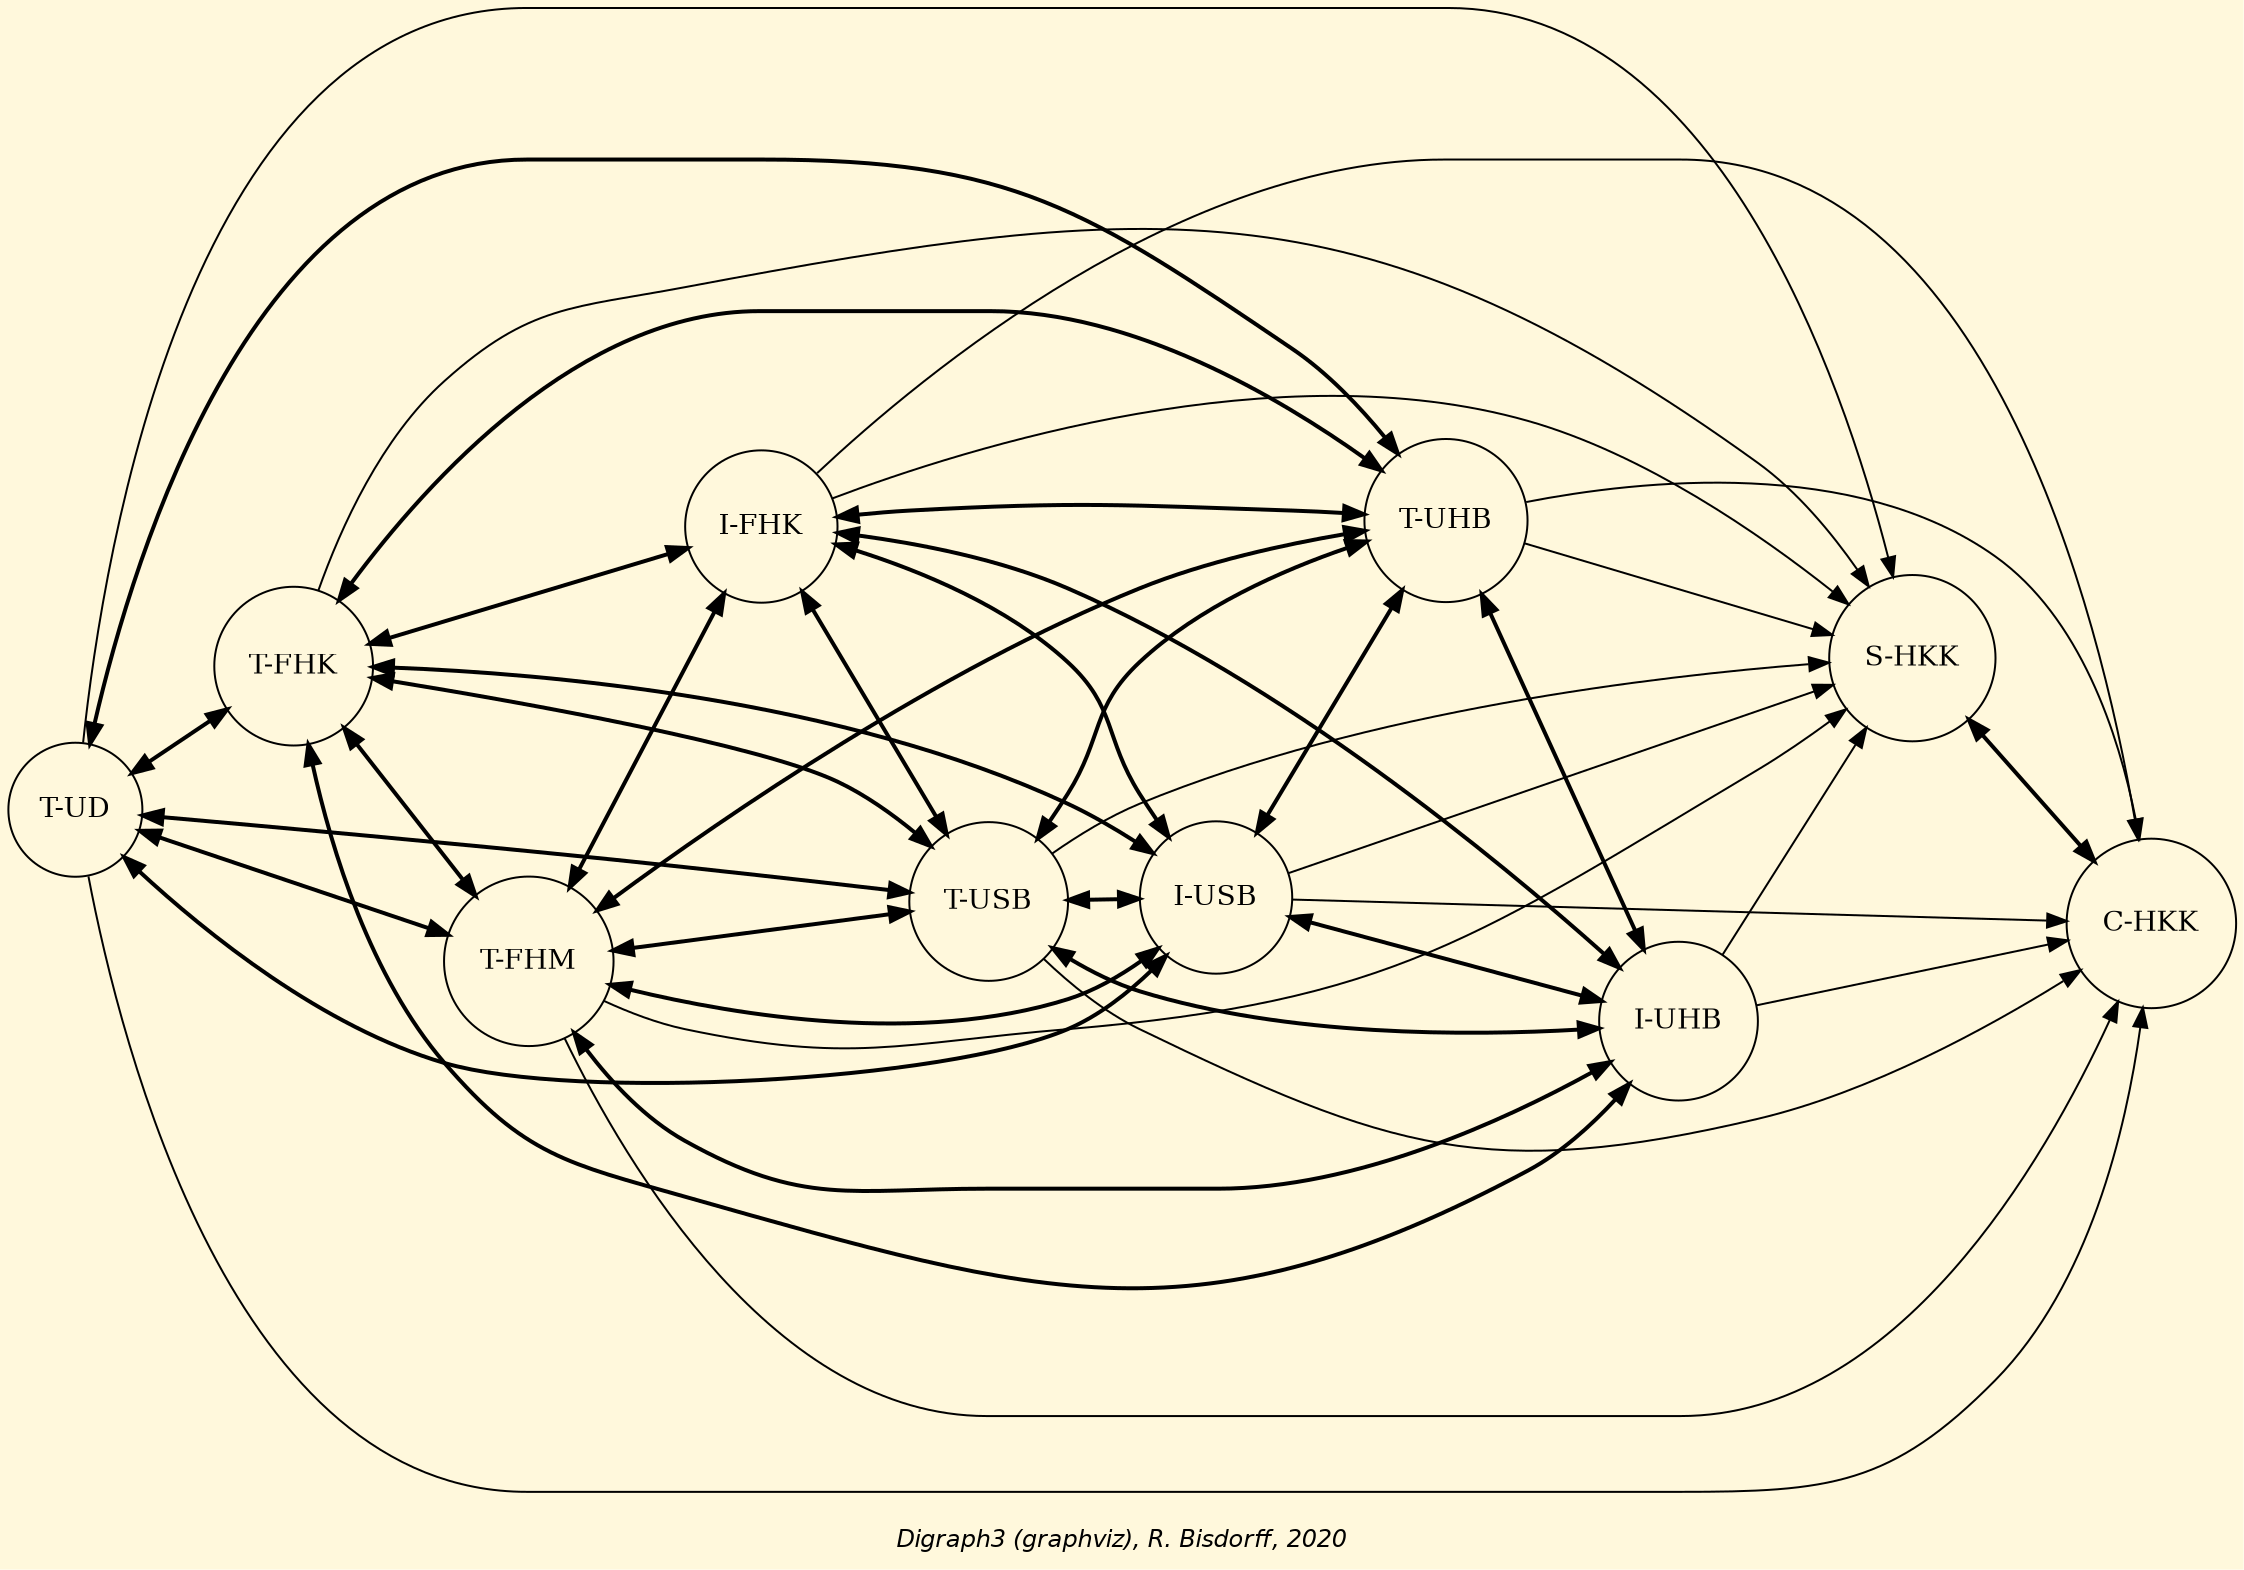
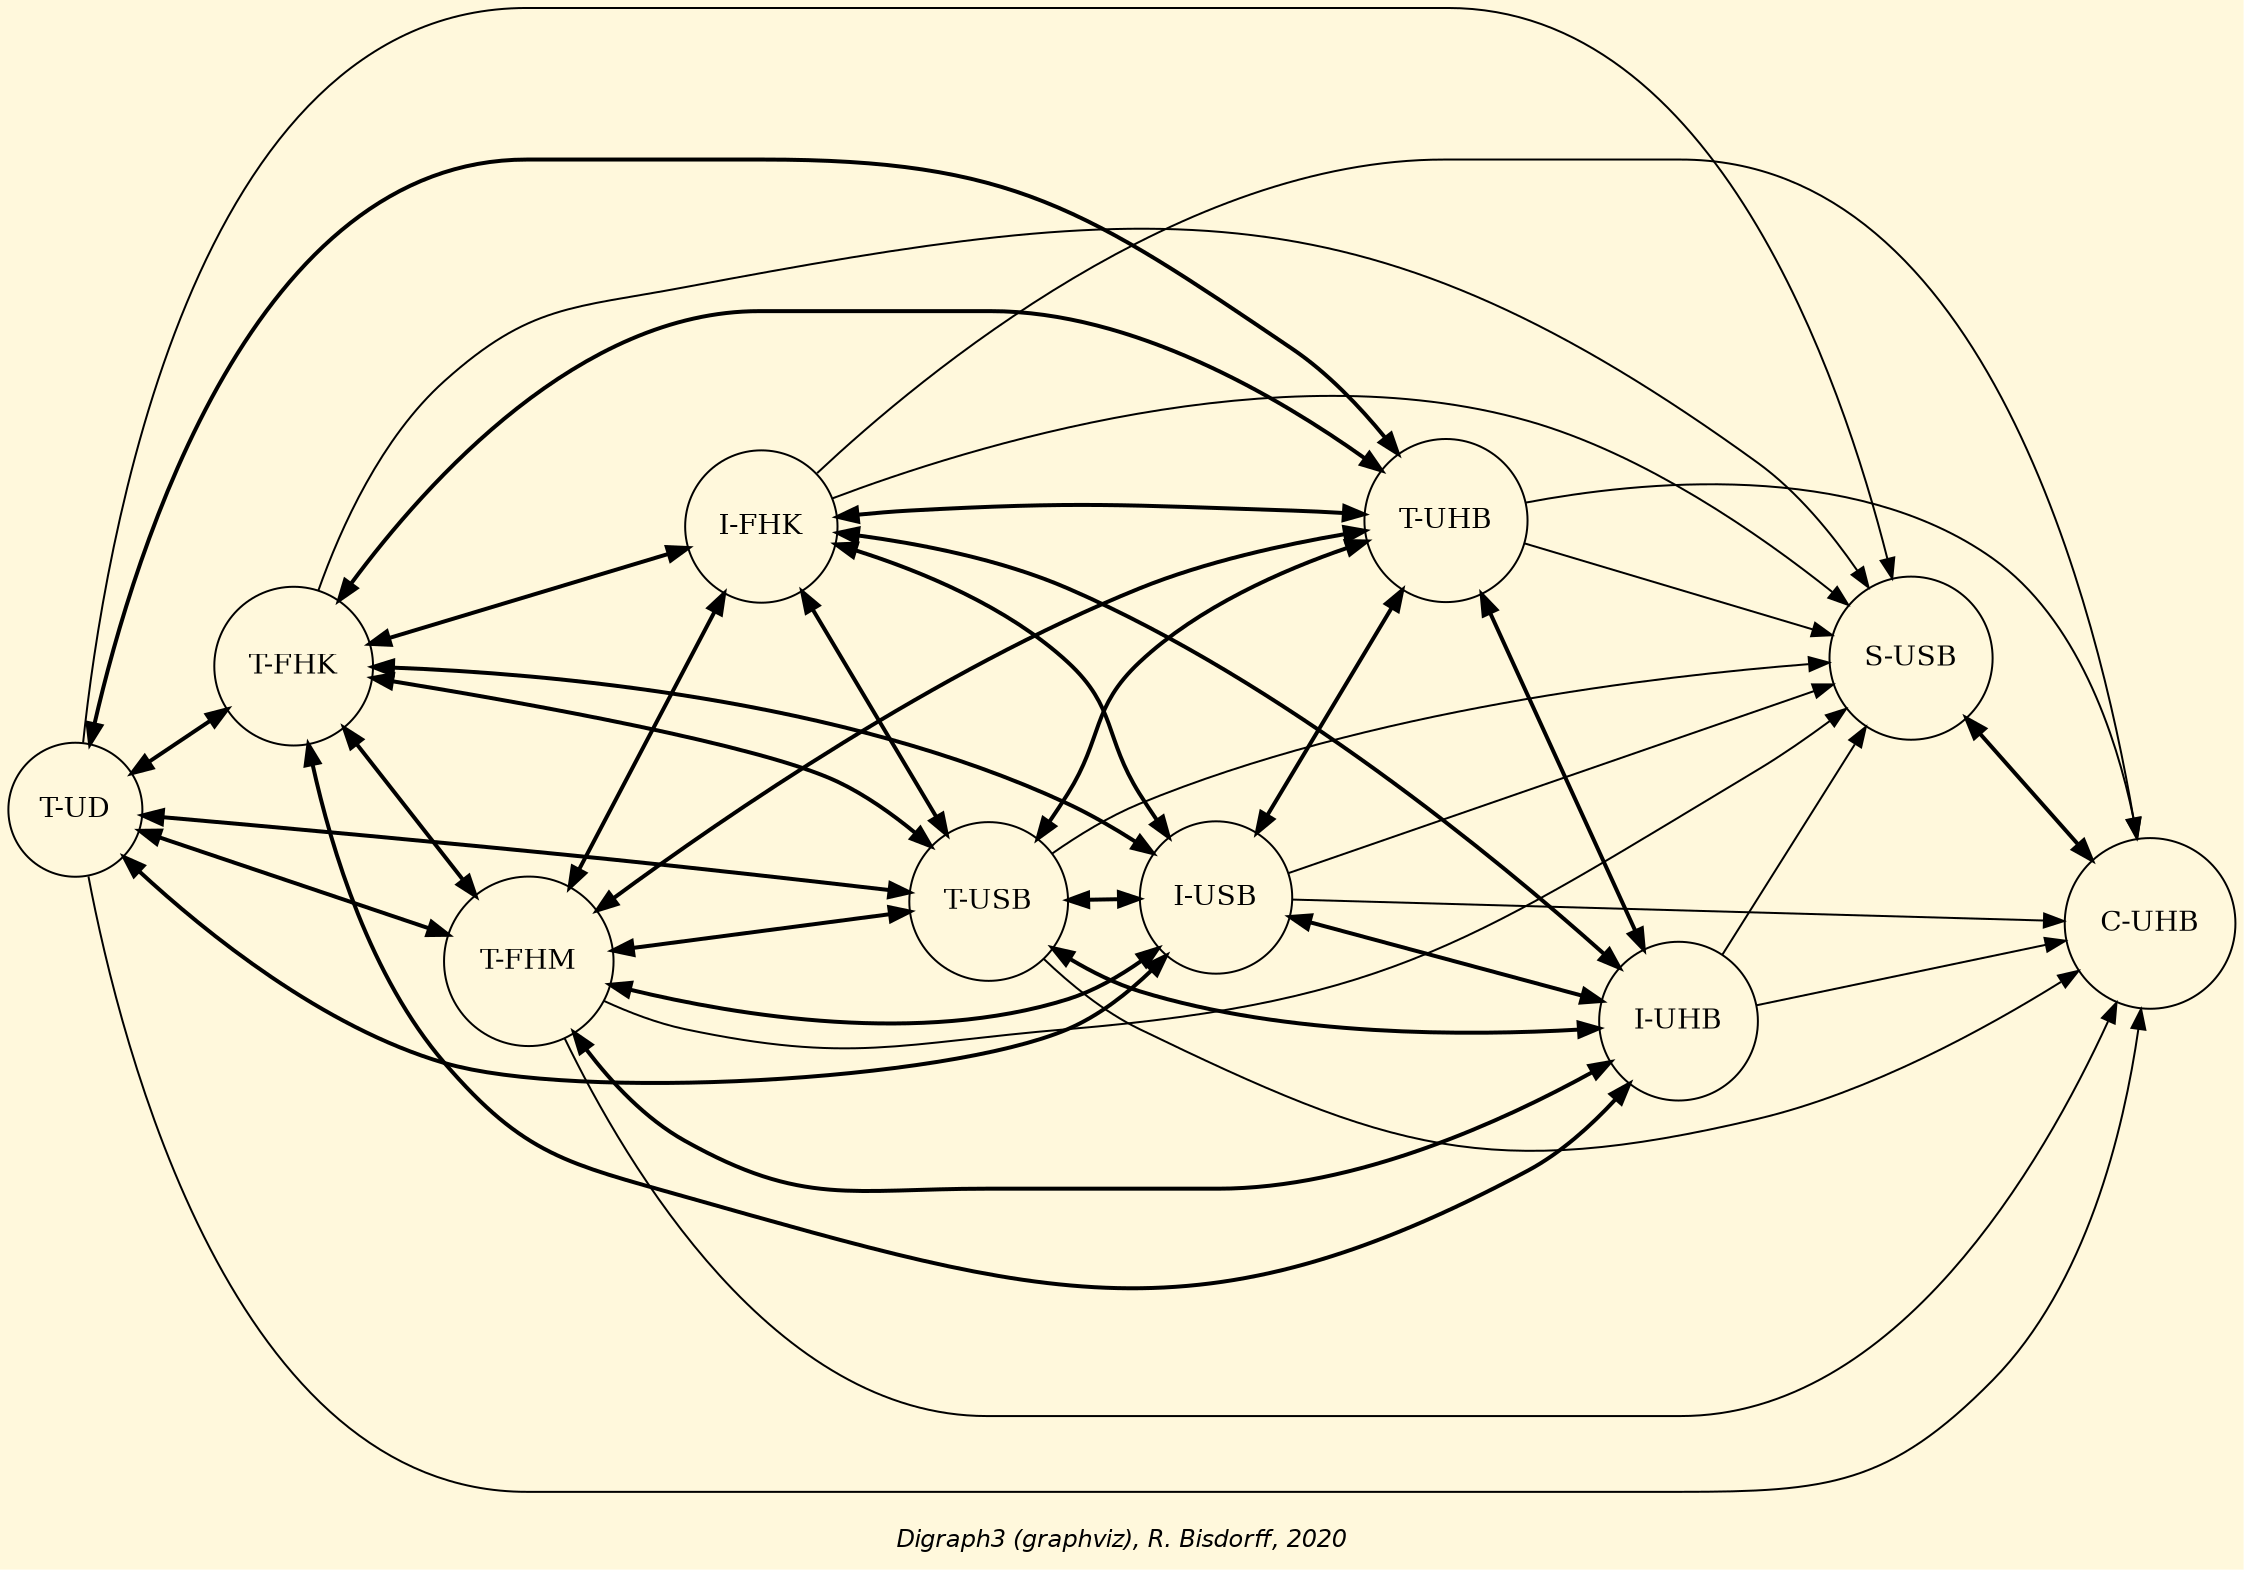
  digraph {
    bgcolor=cornsilk
    fontname="Helvetica-Oblique"
    fontsize=12
    label="\nDigraph3 (graphviz), R. Bisdorff, 2020"
    rankdir=LR
    node [shape=circle]
    edge [arrowhead=normal arrowtail=normal color=black dir=both style="setlinewidth(2)"]
    n1 [label="T-UD"]
    n2 [label="T-FHK"]
    n3 [label="T-FHM"]
    n4 [label="T-USB"]
    n5 [label="I-USB"]
    n6 [label="T-UHB"]
-   n7 [label="S-HKK"]
-   n8 [label="C-HKK"]
+   n7 [label="S-USB"]
+   n8 [label="C-UHB"]
    n9 [label="I-FHK"]
    n10 [label="I-UHB"]
    n1 -> n2
    n1 -> n3
    n1 -> n4
    n1 -> n5
    n1 -> n6
    n1 -> n7 [dir=forward arrowhead="" arrowtail="" style=""]
    n1 -> n8 [dir=forward arrowhead="" arrowtail="" style=""]
    n2 -> n3
    n2 -> n4
    n2 -> n5
    n2 -> n6
    n2 -> n7 [dir=forward arrowhead="" arrowtail="" style=""]
    n2 -> n9
    n2 -> n10
    n3 -> n4
    n3 -> n5
    n3 -> n6
    n3 -> n7 [dir=forward arrowhead="" arrowtail="" style=""]
    n3 -> n8 [dir=forward arrowhead="" arrowtail="" style=""]
    n3 -> n9
    n3 -> n10
    n4 -> n5
    n4 -> n6
    n4 -> n7 [dir=forward arrowhead="" arrowtail="" style=""]
    n4 -> n8 [dir=forward arrowhead="" arrowtail="" style=""]
    n4 -> n10
    n5 -> n6
    n5 -> n7 [dir=forward arrowhead="" arrowtail="" style=""]
    n5 -> n8 [dir=forward arrowhead="" arrowtail="" style=""]
    n5 -> n10
    n6 -> n7 [dir=forward arrowhead="" arrowtail="" style=""]
    n6 -> n8 [dir=forward arrowhead="" arrowtail="" style=""]
    n6 -> n10
    n7 -> n8
    n9 -> n4
    n9 -> n5
    n9 -> n6
    n9 -> n7 [dir=forward arrowhead="" arrowtail="" style=""]
    n9 -> n8 [dir=forward arrowhead="" arrowtail="" style=""]
    n9 -> n10
    n10 -> n7 [dir=forward arrowhead="" arrowtail="" style=""]
    n10 -> n8 [dir=forward arrowhead="" arrowtail="" style=""]
  }
